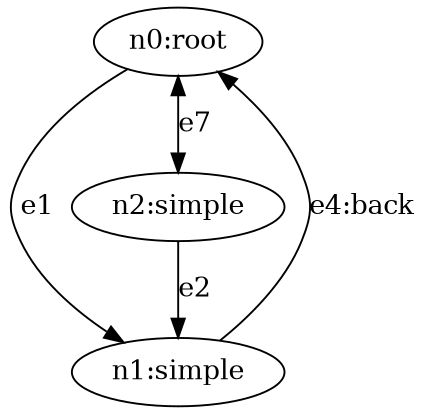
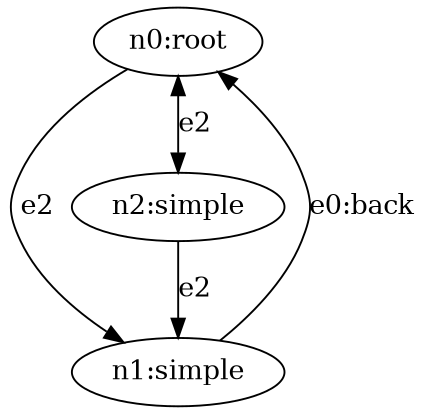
  strict digraph {
    n1 [label="n0:root"]
    n2 [label="n1:simple"]
    n3 [label="n2:simple"]
-   n1 -> n2 [label=e1]
-   n1 -> n3 [dir=both label=e7]
-   n2 -> n1 [label="e4:back"]
+   n1 -> n2 [label=e2]
+   n1 -> n3 [dir=both label=e2]
+   n2 -> n1 [label="e0:back"]
    n3 -> n2 [label=e2]
  }
